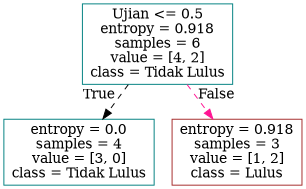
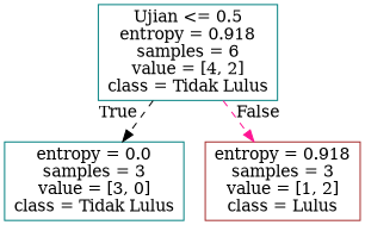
  digraph {
    node [shape=box color=teal]
    edge [labeldistance=2.5 style=dashed]
    n1 [label="Ujian <= 0.5\nentropy = 0.918\nsamples = 6\nvalue = [4, 2]\nclass = Tidak Lulus"]
-   n2 [label="entropy = 0.0\nsamples = 4\nvalue = [3, 0]\nclass = Tidak Lulus"]
+   n2 [label="entropy = 0.0\nsamples = 3\nvalue = [3, 0]\nclass = Tidak Lulus"]
    n3 [label="entropy = 0.918\nsamples = 3\nvalue = [1, 2]\nclass = Lulus" color=brown]
    n1 -> n2 [headlabel=True labelangle=45 color=black]
    n1 -> n3 [headlabel=False labelangle=-45 color=deeppink]
  }
